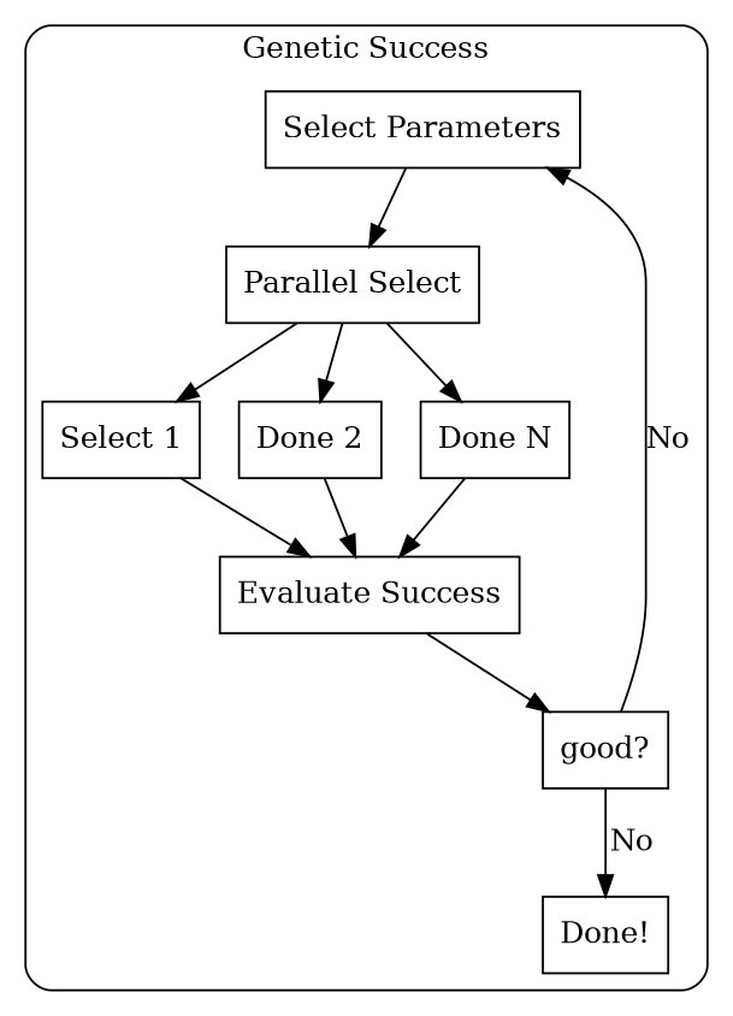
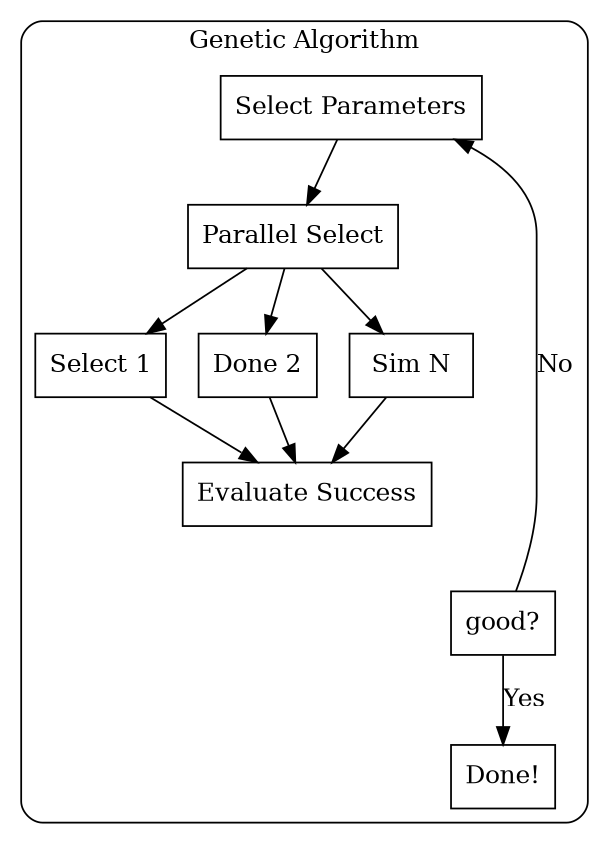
  digraph {
    rankdir=TB
    style=rounded
    node [shape=box]
    n1 [label="Select Parameters"]
    n2 [label="Parallel Select"]
    n3 [label="Select 1"]
    n4 [label="Done 2"]
-   n5 [label="Done N"]
+   n5 [label="Sim N"]
    n6 [label="Evaluate Success"]
    n7 [label="good?"]
    n8 [label="Done!"]
    subgraph cluster_1 {
-     label="Genetic Success"
+     label="Genetic Algorithm"
      n1
      n2
      n3
      n4
      n5
      n6
      n7
      n8
    }
    n1 -> n2
    n2 -> n3
    n2 -> n4
    n2 -> n5
    n3 -> n6
    n4 -> n6
    n5 -> n6
-   n6 -> n7
    n7 -> n1 [label=No]
-   n7 -> n8 [label=No]
+   n7 -> n8 [label=Yes]
  }
